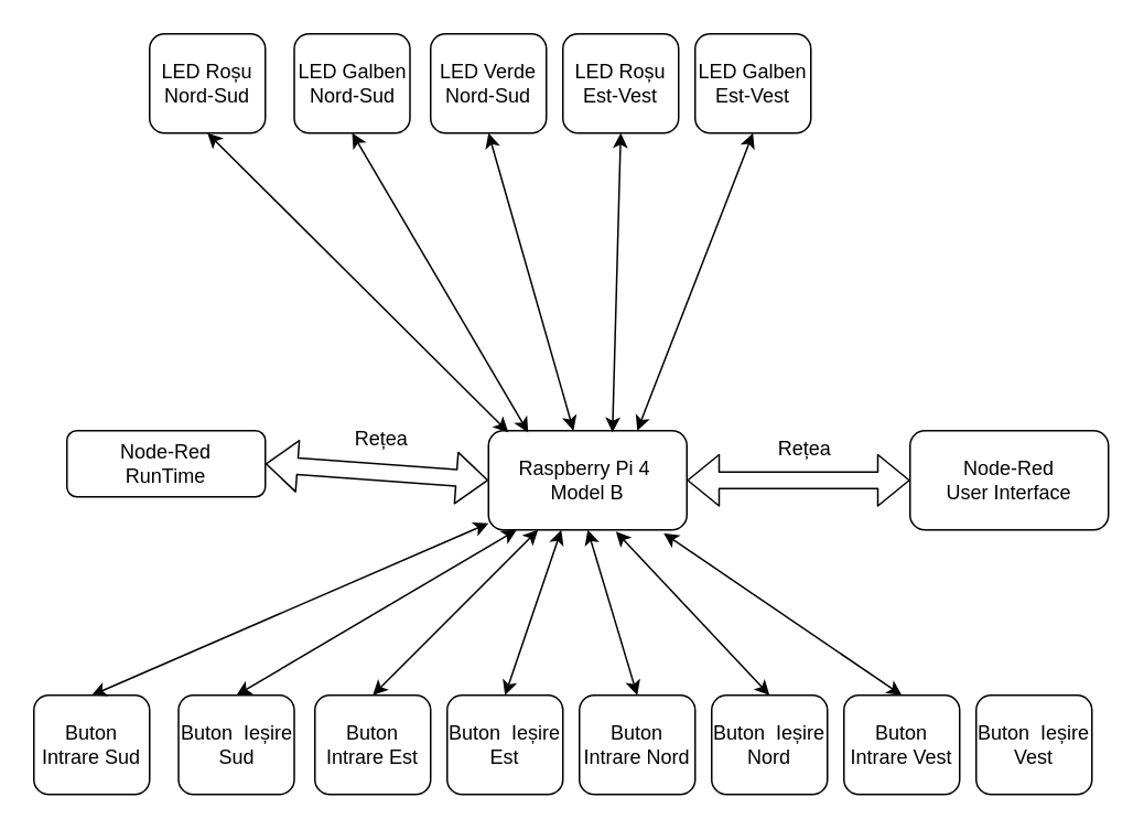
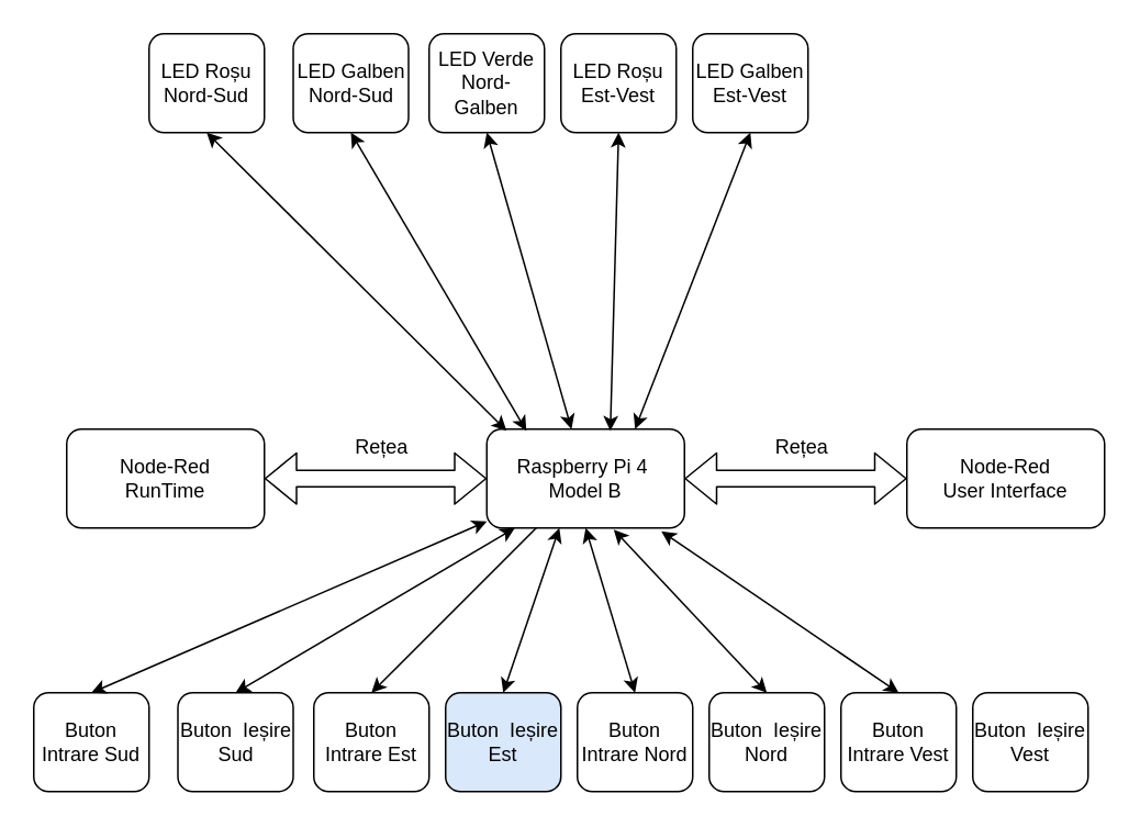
  <mxCell id="0" />
  <mxCell id="1" parent="0" />
  <mxCell id="2" value="&lt;span style=&quot;white-space: normal&quot;&gt;Raspberry Pi 4&amp;nbsp; Model B&lt;/span&gt;" style="rounded=1;whiteSpace=wrap;html=1;" vertex="1" parent="1"><mxGeometry x="295" y="260" width="120" height="60" as="geometry" /></mxCell>
  <mxCell id="3" value="Buton Intrare Sud" style="rounded=1;whiteSpace=wrap;html=1;" vertex="1" parent="1"><mxGeometry x="20" y="420" width="70" height="60" as="geometry" /></mxCell>
  <mxCell id="4" value="Buton&amp;nbsp; Ieșire Sud" style="rounded=1;whiteSpace=wrap;html=1;" vertex="1" parent="1"><mxGeometry x="107.5" y="420" width="70" height="60" as="geometry" /></mxCell>
  <mxCell id="5" value="Buton Intrare Est" style="rounded=1;whiteSpace=wrap;html=1;" vertex="1" parent="1"><mxGeometry x="190" y="420" width="70" height="60" as="geometry" /></mxCell>
  <mxCell id="6" value="Buton Intrare Nord" style="rounded=1;whiteSpace=wrap;html=1;" vertex="1" parent="1"><mxGeometry x="350" y="420" width="70" height="60" as="geometry" /></mxCell>
  <mxCell id="7" value="Buton Intrare Vest" style="rounded=1;whiteSpace=wrap;html=1;" vertex="1" parent="1"><mxGeometry x="510" y="420" width="70" height="60" as="geometry" /></mxCell>
- <mxCell id="8" value="Buton&amp;nbsp; Ieșire Est" style="rounded=1;whiteSpace=wrap;html=1;" vertex="1" parent="1"><mxGeometry x="270" y="420" width="70" height="60" as="geometry" /></mxCell>
+ <mxCell id="8" value="Buton&amp;nbsp; Ieșire Est" style="rounded=1;whiteSpace=wrap;html=1;fillColor=#dae8fc;" vertex="1" parent="1"><mxGeometry x="270" y="420" width="70" height="60" as="geometry" /></mxCell>
  <mxCell id="9" value="Buton&amp;nbsp; Ieșire Nord" style="rounded=1;whiteSpace=wrap;html=1;" vertex="1" parent="1"><mxGeometry x="430" y="420" width="70" height="60" as="geometry" /></mxCell>
  <mxCell id="10" value="Buton&amp;nbsp; Ieșire Vest" style="rounded=1;whiteSpace=wrap;html=1;" vertex="1" parent="1"><mxGeometry x="590" y="420" width="70" height="60" as="geometry" /></mxCell>
  <mxCell id="11" value="" style="endArrow=classic;startArrow=classic;html=1;exitX=0.5;exitY=0;exitDx=0;exitDy=0;" edge="1" parent="1" source="3" target="2"><mxGeometry width="50" height="50" relative="1" as="geometry"><mxPoint x="20" y="550" as="sourcePoint" /><mxPoint x="90" y="350" as="targetPoint" /></mxGeometry></mxCell>
  <mxCell id="12" value="" style="endArrow=classic;startArrow=classic;html=1;exitX=0.5;exitY=0;exitDx=0;exitDy=0;entryX=0.142;entryY=1;entryDx=0;entryDy=0;entryPerimeter=0;" edge="1" parent="1" source="4" target="2"><mxGeometry width="50" height="50" relative="1" as="geometry"><mxPoint x="20" y="550" as="sourcePoint" /><mxPoint x="320" y="350" as="targetPoint" /></mxGeometry></mxCell>
- <mxCell id="13" value="" style="endArrow=classic;startArrow=classic;html=1;exitX=0.5;exitY=0;exitDx=0;exitDy=0;entryX=0.25;entryY=1;entryDx=0;entryDy=0;" edge="1" parent="1" source="5" target="2"><mxGeometry width="50" height="50" relative="1" as="geometry"><mxPoint x="20" y="550" as="sourcePoint" /><mxPoint x="70" y="500" as="targetPoint" /></mxGeometry></mxCell>
+ <mxCell id="13" value="" style="endArrow=none;startArrow=classic;html=1;exitX=0.5;exitY=0;exitDx=0;exitDy=0;entryX=0.25;entryY=1;entryDx=0;entryDy=0;" edge="1" parent="1" source="5" target="2"><mxGeometry width="50" height="50" relative="1" as="geometry"><mxPoint x="20" y="550" as="sourcePoint" /><mxPoint x="70" y="500" as="targetPoint" /></mxGeometry></mxCell>
  <mxCell id="14" value="" style="endArrow=classic;startArrow=classic;html=1;exitX=0.5;exitY=0;exitDx=0;exitDy=0;entryX=0.367;entryY=1;entryDx=0;entryDy=0;entryPerimeter=0;" edge="1" parent="1" source="8" target="2"><mxGeometry width="50" height="50" relative="1" as="geometry"><mxPoint x="235" y="430" as="sourcePoint" /><mxPoint x="333" y="310" as="targetPoint" /></mxGeometry></mxCell>
  <mxCell id="15" value="" style="endArrow=classic;startArrow=classic;html=1;exitX=0.5;exitY=0;exitDx=0;exitDy=0;entryX=0.5;entryY=1;entryDx=0;entryDy=0;" edge="1" parent="1" source="6" target="2"><mxGeometry width="50" height="50" relative="1" as="geometry"><mxPoint x="245" y="440" as="sourcePoint" /><mxPoint x="341.154" y="340" as="targetPoint" /></mxGeometry></mxCell>
  <mxCell id="16" value="" style="endArrow=classic;startArrow=classic;html=1;exitX=0.5;exitY=0;exitDx=0;exitDy=0;entryX=0.642;entryY=1.017;entryDx=0;entryDy=0;entryPerimeter=0;" edge="1" parent="1" source="9" target="2"><mxGeometry width="50" height="50" relative="1" as="geometry"><mxPoint x="395" y="430" as="sourcePoint" /><mxPoint x="360" y="330" as="targetPoint" /></mxGeometry></mxCell>
  <mxCell id="17" value="" style="endArrow=classic;startArrow=classic;html=1;exitX=0.5;exitY=0;exitDx=0;exitDy=0;entryX=0.883;entryY=1.033;entryDx=0;entryDy=0;entryPerimeter=0;" edge="1" parent="1" source="7" target="2"><mxGeometry width="50" height="50" relative="1" as="geometry"><mxPoint x="405" y="440" as="sourcePoint" /><mxPoint x="400" y="330" as="targetPoint" /></mxGeometry></mxCell>
  <mxCell id="18" value="LED Roșu Nord-Sud" style="rounded=1;whiteSpace=wrap;html=1;" vertex="1" parent="1"><mxGeometry x="90" y="20" width="70" height="60" as="geometry" /></mxCell>
  <mxCell id="19" value="LED Galben Nord-Sud" style="rounded=1;whiteSpace=wrap;html=1;" vertex="1" parent="1"><mxGeometry x="177.5" y="20" width="70" height="60" as="geometry" /></mxCell>
- <mxCell id="20" value="LED Verde Nord-Sud" style="rounded=1;whiteSpace=wrap;html=1;" vertex="1" parent="1"><mxGeometry x="260" y="20" width="70" height="60" as="geometry" /></mxCell>
+ <mxCell id="20" value="LED Verde Nord-Galben" style="rounded=1;whiteSpace=wrap;html=1;" vertex="1" parent="1"><mxGeometry x="260" y="20" width="70" height="60" as="geometry" /></mxCell>
  <mxCell id="21" value="LED Galben Est-Vest" style="rounded=1;whiteSpace=wrap;html=1;" vertex="1" parent="1"><mxGeometry x="420" y="20" width="70" height="60" as="geometry" /></mxCell>
  <mxCell id="22" value="LED Roșu Est-Vest" style="rounded=1;whiteSpace=wrap;html=1;" vertex="1" parent="1"><mxGeometry x="340" y="20" width="70" height="60" as="geometry" /></mxCell>
  <mxCell id="23" value="" style="endArrow=classic;startArrow=classic;html=1;exitX=0.5;exitY=1;exitDx=0;exitDy=0;entryX=0.1;entryY=0.017;entryDx=0;entryDy=0;entryPerimeter=0;" edge="1" parent="1" source="18" target="2"><mxGeometry width="50" height="50" relative="1" as="geometry"><mxPoint x="320" y="303.5" as="sourcePoint" /><mxPoint x="590" y="69.941" as="targetPoint" /></mxGeometry></mxCell>
  <mxCell id="24" value="" style="endArrow=classic;startArrow=classic;html=1;exitX=0.5;exitY=1;exitDx=0;exitDy=0;entryX=0.2;entryY=0.017;entryDx=0;entryDy=0;entryPerimeter=0;" edge="1" parent="1" source="19" target="2"><mxGeometry width="50" height="50" relative="1" as="geometry"><mxPoint x="320" y="303.5" as="sourcePoint" /><mxPoint x="602.96" y="73.5" as="targetPoint" /></mxGeometry></mxCell>
  <mxCell id="25" value="" style="endArrow=classic;startArrow=classic;html=1;exitX=0.5;exitY=1;exitDx=0;exitDy=0;" edge="1" parent="1" source="20" target="2"><mxGeometry width="50" height="50" relative="1" as="geometry"><mxPoint x="320" y="303.5" as="sourcePoint" /><mxPoint x="621.154" y="73.5" as="targetPoint" /></mxGeometry></mxCell>
  <mxCell id="26" value="" style="endArrow=classic;startArrow=classic;html=1;exitX=0.5;exitY=1;exitDx=0;exitDy=0;entryX=0.625;entryY=0.017;entryDx=0;entryDy=0;entryPerimeter=0;" edge="1" parent="1" source="22" target="2"><mxGeometry width="50" height="50" relative="1" as="geometry"><mxPoint x="535" y="183.5" as="sourcePoint" /><mxPoint x="634.04" y="73.5" as="targetPoint" /></mxGeometry></mxCell>
  <mxCell id="27" value="" style="endArrow=classic;startArrow=classic;html=1;exitX=0.5;exitY=1;exitDx=0;exitDy=0;entryX=0.75;entryY=0;entryDx=0;entryDy=0;" edge="1" parent="1" source="21" target="2"><mxGeometry width="50" height="50" relative="1" as="geometry"><mxPoint x="545" y="193.5" as="sourcePoint" /><mxPoint x="400" y="260" as="targetPoint" /></mxGeometry></mxCell>
  <mxCell id="28" value="" style="shape=flexArrow;endArrow=classic;startArrow=classic;html=1;exitX=1;exitY=0.5;exitDx=0;exitDy=0;" edge="1" parent="1" source="2"><mxGeometry width="50" height="50" relative="1" as="geometry"><mxPoint x="20" y="550" as="sourcePoint" /><mxPoint x="550" y="290" as="targetPoint" /></mxGeometry></mxCell>
  <mxCell id="29" value="Rețea" style="text;html=1;resizable=0;points=[];align=center;verticalAlign=middle;labelBackgroundColor=#ffffff;" vertex="1" connectable="0" parent="28"><mxGeometry x="-0.148" y="1" relative="1" as="geometry"><mxPoint x="12" y="-19" as="offset" /></mxGeometry></mxCell>
  <mxCell id="30" value="Node-Red &lt;br&gt;User Interface" style="rounded=1;whiteSpace=wrap;html=1;" vertex="1" parent="1"><mxGeometry x="550" y="260" width="120" height="60" as="geometry" /></mxCell>
  <mxCell id="31" value="" style="shape=flexArrow;endArrow=classic;startArrow=classic;html=1;exitX=1;exitY=0.5;exitDx=0;exitDy=0;entryX=0;entryY=0.5;entryDx=0;entryDy=0;" edge="1" parent="1" source="33" target="2"><mxGeometry width="50" height="50" relative="1" as="geometry"><mxPoint x="170" y="289" as="sourcePoint" /><mxPoint x="230" y="270" as="targetPoint" /></mxGeometry></mxCell>
  <mxCell id="32" value="Rețea" style="text;html=1;resizable=0;points=[];align=center;verticalAlign=middle;labelBackgroundColor=#ffffff;" vertex="1" connectable="0" parent="31"><mxGeometry x="-0.148" y="1" relative="1" as="geometry"><mxPoint x="12" y="-19" as="offset" /></mxGeometry></mxCell>
- <mxCell id="33" value="Node-Red &lt;br&gt;RunTime" style="rounded=1;whiteSpace=wrap;html=1;" vertex="1" parent="1"><mxGeometry x="40" y="260" width="120" height="40" as="geometry" /></mxCell>
+ <mxCell id="33" value="Node-Red &lt;br&gt;RunTime" style="rounded=1;whiteSpace=wrap;html=1;" vertex="1" parent="1"><mxGeometry x="40" y="260" width="120" height="60" as="geometry" /></mxCell>
